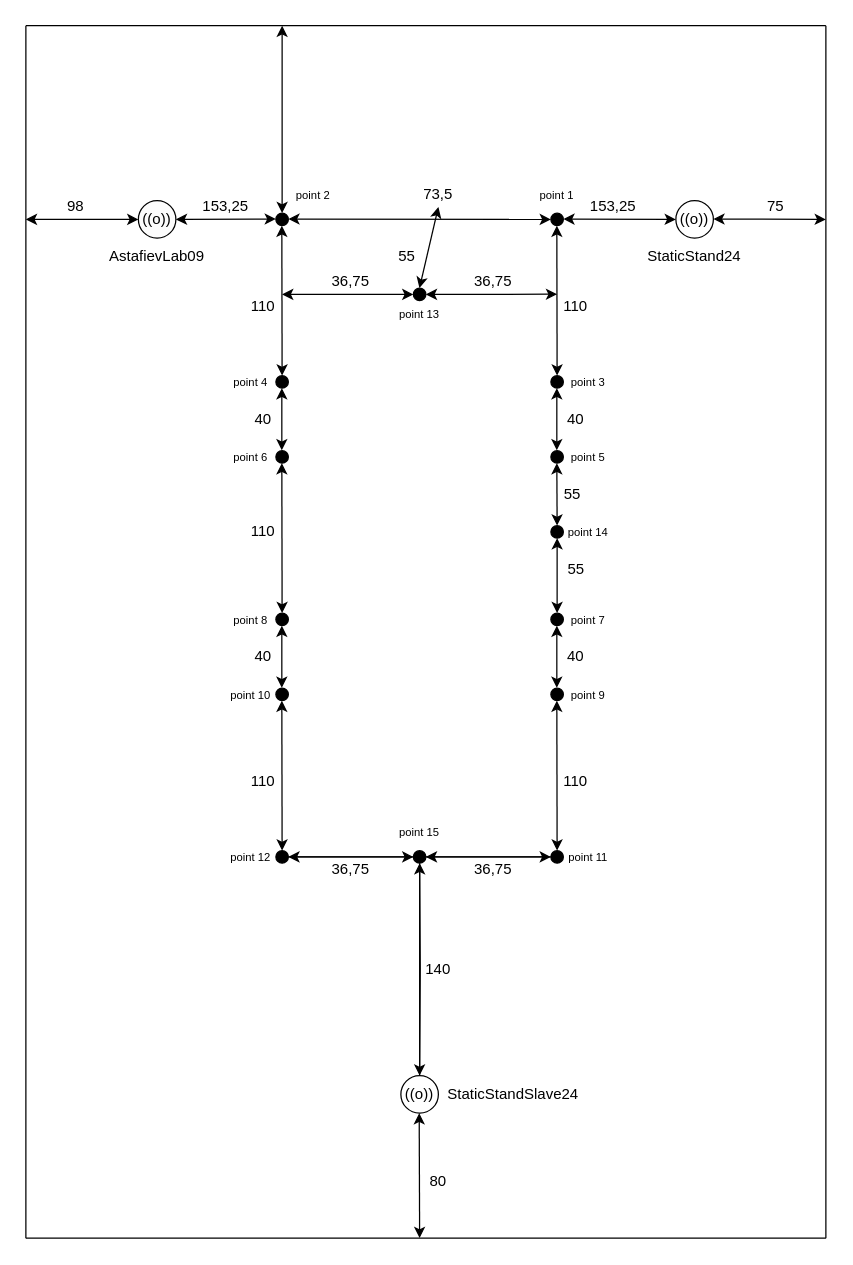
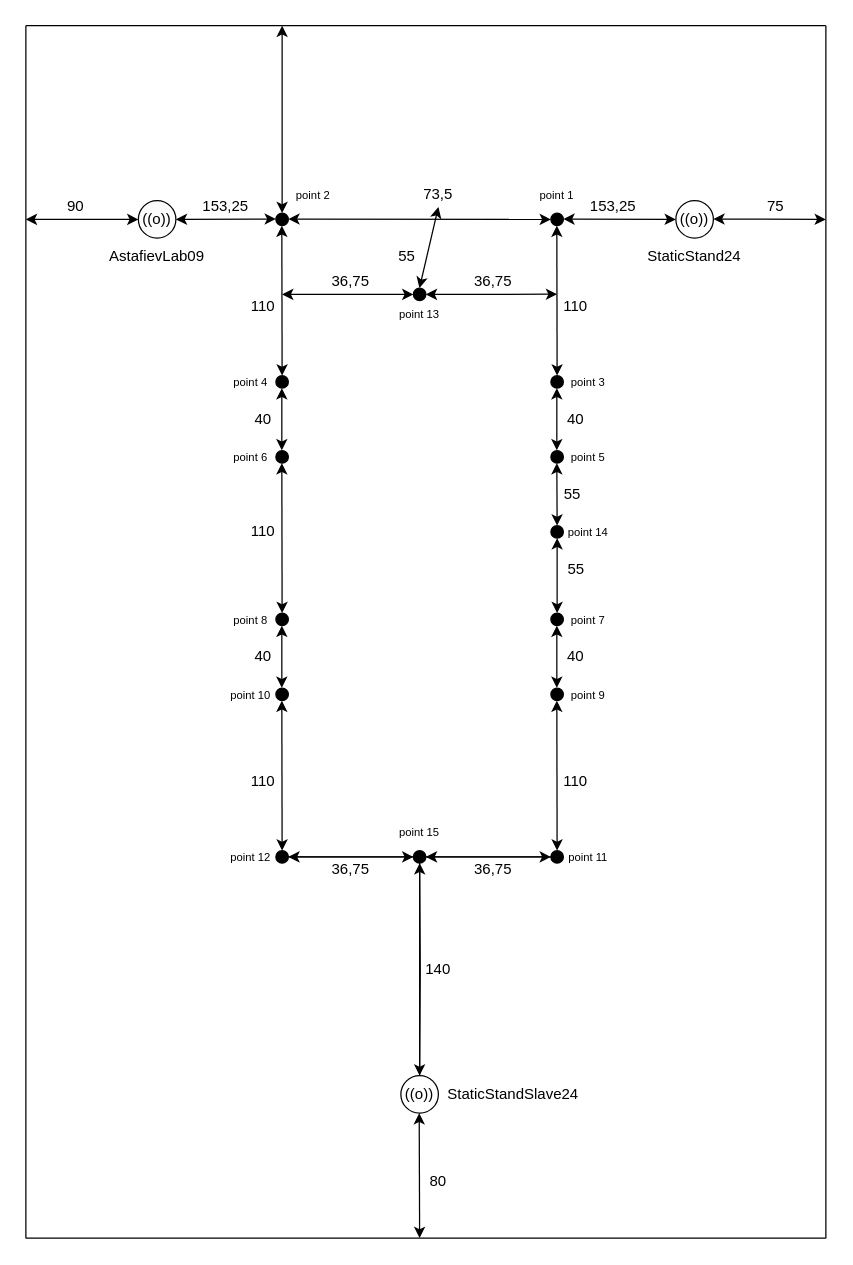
  <mxCell id="0" />
  <mxCell id="1" parent="0" />
  <mxCell id="2" value="" style="endArrow=classic;startArrow=classic;html=1;rounded=0;" edge="1" parent="1"><mxGeometry width="50" height="50" relative="1" as="geometry"><mxPoint x="140" y="175" as="sourcePoint" /><mxPoint x="220" y="174.71" as="targetPoint" /></mxGeometry></mxCell>
  <mxCell id="3" value="" style="endArrow=classic;startArrow=classic;html=1;rounded=0;" edge="1" parent="1"><mxGeometry width="50" height="50" relative="1" as="geometry"><mxPoint x="230" y="174.71" as="sourcePoint" /><mxPoint x="440" y="175" as="targetPoint" /></mxGeometry></mxCell>
  <mxCell id="4" value="" style="endArrow=classic;startArrow=classic;html=1;rounded=0;" edge="1" parent="1"><mxGeometry width="50" height="50" relative="1" as="geometry"><mxPoint x="450" y="174.76" as="sourcePoint" /><mxPoint x="540" y="175" as="targetPoint" /></mxGeometry></mxCell>
  <mxCell id="5" value="" style="endArrow=classic;startArrow=classic;html=1;rounded=0;entryX=0;entryY=0.5;entryDx=0;entryDy=0;" edge="1" parent="1"><mxGeometry width="50" height="50" relative="1" as="geometry"><mxPoint x="20" y="175" as="sourcePoint" /><mxPoint x="110" y="175" as="targetPoint" /></mxGeometry></mxCell>
  <mxCell id="6" value="" style="endArrow=classic;startArrow=classic;html=1;rounded=0;" edge="1" parent="1"><mxGeometry width="50" height="50" relative="1" as="geometry"><mxPoint x="570" y="174.71" as="sourcePoint" /><mxPoint x="660" y="175" as="targetPoint" /></mxGeometry></mxCell>
  <mxCell id="7" value="((о))" style="ellipse;whiteSpace=wrap;html=1;aspect=fixed;fillColor=#FCFCFC;" vertex="1" parent="1"><mxGeometry x="110" y="160" width="30" height="30" as="geometry" /></mxCell>
  <mxCell id="8" value="" style="ellipse;whiteSpace=wrap;html=1;aspect=fixed;fillColor=#000000;" vertex="1" parent="1"><mxGeometry x="220" y="170" width="10" height="10" as="geometry" /></mxCell>
  <mxCell id="9" value="((о))" style="ellipse;whiteSpace=wrap;html=1;aspect=fixed;fillColor=#FFFFFF;" vertex="1" parent="1"><mxGeometry x="540" y="160" width="30" height="30" as="geometry" /></mxCell>
  <mxCell id="10" value="" style="ellipse;whiteSpace=wrap;html=1;aspect=fixed;fillColor=#000000;" vertex="1" parent="1"><mxGeometry x="220" y="360" width="10" height="10" as="geometry" /></mxCell>
  <mxCell id="11" value="" style="ellipse;whiteSpace=wrap;html=1;aspect=fixed;fillColor=#000000;" vertex="1" parent="1"><mxGeometry x="440" y="170" width="10" height="10" as="geometry" /></mxCell>
  <mxCell id="12" value="" style="endArrow=classic;startArrow=classic;html=1;rounded=0;" edge="1" parent="1"><mxGeometry width="50" height="50" relative="1" as="geometry"><mxPoint x="224.76" y="310" as="sourcePoint" /><mxPoint x="224.76" y="359.71" as="targetPoint" /></mxGeometry></mxCell>
  <mxCell id="13" value="" style="endArrow=classic;startArrow=classic;html=1;rounded=0;" edge="1" parent="1"><mxGeometry width="50" height="50" relative="1" as="geometry"><mxPoint x="444.76" y="310" as="sourcePoint" /><mxPoint x="444.76" y="359.71" as="targetPoint" /></mxGeometry></mxCell>
  <mxCell id="14" value="" style="endArrow=classic;startArrow=classic;html=1;rounded=0;" edge="1" parent="1"><mxGeometry width="50" height="50" relative="1" as="geometry"><mxPoint x="224.76" y="180" as="sourcePoint" /><mxPoint x="225" y="300" as="targetPoint" /></mxGeometry></mxCell>
  <mxCell id="15" value="" style="ellipse;whiteSpace=wrap;html=1;aspect=fixed;fillColor=#000000;" vertex="1" parent="1"><mxGeometry x="440" y="360" width="10" height="10" as="geometry" /></mxCell>
  <mxCell id="16" value="" style="endArrow=classic;startArrow=classic;html=1;rounded=0;" edge="1" parent="1"><mxGeometry width="50" height="50" relative="1" as="geometry"><mxPoint x="444.76" y="180" as="sourcePoint" /><mxPoint x="445" y="300" as="targetPoint" /></mxGeometry></mxCell>
  <mxCell id="17" value="" style="ellipse;whiteSpace=wrap;html=1;aspect=fixed;fillColor=#000000;" vertex="1" parent="1"><mxGeometry x="440" y="300" width="10" height="10" as="geometry" /></mxCell>
  <mxCell id="18" value="" style="ellipse;whiteSpace=wrap;html=1;aspect=fixed;fillColor=#000000;" vertex="1" parent="1"><mxGeometry x="220" y="300" width="10" height="10" as="geometry" /></mxCell>
  <mxCell id="19" value="" style="endArrow=classic;startArrow=classic;html=1;rounded=0;" edge="1" parent="1"><mxGeometry width="50" height="50" relative="1" as="geometry"><mxPoint x="224.76" y="370" as="sourcePoint" /><mxPoint x="225" y="490" as="targetPoint" /></mxGeometry></mxCell>
  <mxCell id="20" value="" style="endArrow=classic;startArrow=classic;html=1;rounded=0;" edge="1" parent="1" source="89"><mxGeometry width="50" height="50" relative="1" as="geometry"><mxPoint x="444.76" y="370" as="sourcePoint" /><mxPoint x="445" y="490" as="targetPoint" /></mxGeometry></mxCell>
  <mxCell id="21" value="" style="ellipse;whiteSpace=wrap;html=1;aspect=fixed;fillColor=#000000;" vertex="1" parent="1"><mxGeometry x="440" y="490" width="10" height="10" as="geometry" /></mxCell>
  <mxCell id="22" value="" style="ellipse;whiteSpace=wrap;html=1;aspect=fixed;fillColor=#000000;" vertex="1" parent="1"><mxGeometry x="220" y="490" width="10" height="10" as="geometry" /></mxCell>
  <mxCell id="23" style="rounded=0;orthogonalLoop=1;jettySize=auto;html=1;exitX=1;exitY=0.5;exitDx=0;exitDy=0;entryX=0;entryY=0.5;entryDx=0;entryDy=0;" edge="1" parent="1" source="24" target="34"><mxGeometry relative="1" as="geometry" /></mxCell>
  <mxCell id="24" value="" style="ellipse;whiteSpace=wrap;html=1;aspect=fixed;fillColor=#000000;" vertex="1" parent="1"><mxGeometry x="220" y="680" width="10" height="10" as="geometry" /></mxCell>
  <mxCell id="25" value="" style="endArrow=classic;startArrow=classic;html=1;rounded=0;" edge="1" parent="1"><mxGeometry width="50" height="50" relative="1" as="geometry"><mxPoint x="224.76" y="500" as="sourcePoint" /><mxPoint x="224.76" y="549.71" as="targetPoint" /></mxGeometry></mxCell>
  <mxCell id="26" style="edgeStyle=orthogonalEdgeStyle;rounded=0;orthogonalLoop=1;jettySize=auto;html=1;exitX=0.5;exitY=0;exitDx=0;exitDy=0;entryX=0.5;entryY=1;entryDx=0;entryDy=0;" edge="1" parent="1" target="34"><mxGeometry relative="1" as="geometry"><mxPoint x="335" y="860" as="sourcePoint" /></mxGeometry></mxCell>
  <mxCell id="27" value="" style="endArrow=classic;startArrow=classic;html=1;rounded=0;" edge="1" parent="1"><mxGeometry width="50" height="50" relative="1" as="geometry"><mxPoint x="224.76" y="560" as="sourcePoint" /><mxPoint x="225" y="680" as="targetPoint" /></mxGeometry></mxCell>
  <mxCell id="28" value="" style="ellipse;whiteSpace=wrap;html=1;aspect=fixed;fillColor=#000000;" vertex="1" parent="1"><mxGeometry x="220" y="550" width="10" height="10" as="geometry" /></mxCell>
  <mxCell id="29" value="" style="ellipse;whiteSpace=wrap;html=1;aspect=fixed;fillColor=#000000;" vertex="1" parent="1"><mxGeometry x="440" y="550" width="10" height="10" as="geometry" /></mxCell>
  <mxCell id="30" value="" style="endArrow=classic;startArrow=classic;html=1;rounded=0;" edge="1" parent="1"><mxGeometry width="50" height="50" relative="1" as="geometry"><mxPoint x="444.76" y="500" as="sourcePoint" /><mxPoint x="444.76" y="549.71" as="targetPoint" /></mxGeometry></mxCell>
  <mxCell id="31" style="edgeStyle=orthogonalEdgeStyle;rounded=0;orthogonalLoop=1;jettySize=auto;html=1;exitX=0;exitY=0.5;exitDx=0;exitDy=0;entryX=1;entryY=0.5;entryDx=0;entryDy=0;" edge="1" parent="1" source="34" target="24"><mxGeometry relative="1" as="geometry" /></mxCell>
  <mxCell id="32" style="edgeStyle=orthogonalEdgeStyle;rounded=0;orthogonalLoop=1;jettySize=auto;html=1;exitX=1;exitY=0.5;exitDx=0;exitDy=0;entryX=0;entryY=0.5;entryDx=0;entryDy=0;" edge="1" parent="1" source="34" target="37"><mxGeometry relative="1" as="geometry" /></mxCell>
  <mxCell id="33" style="edgeStyle=orthogonalEdgeStyle;rounded=0;orthogonalLoop=1;jettySize=auto;html=1;exitX=0.5;exitY=1;exitDx=0;exitDy=0;entryX=0.5;entryY=0;entryDx=0;entryDy=0;" edge="1" parent="1" source="39"><mxGeometry relative="1" as="geometry"><mxPoint x="335" y="860" as="targetPoint" /></mxGeometry></mxCell>
  <mxCell id="34" value="" style="ellipse;whiteSpace=wrap;html=1;aspect=fixed;fillColor=#000000;" vertex="1" parent="1"><mxGeometry x="330" y="680" width="10" height="10" as="geometry" /></mxCell>
  <mxCell id="35" value="" style="endArrow=classic;startArrow=classic;html=1;rounded=0;" edge="1" parent="1"><mxGeometry width="50" height="50" relative="1" as="geometry"><mxPoint x="444.76" y="560" as="sourcePoint" /><mxPoint x="445" y="680" as="targetPoint" /></mxGeometry></mxCell>
  <mxCell id="36" style="edgeStyle=orthogonalEdgeStyle;rounded=0;orthogonalLoop=1;jettySize=auto;html=1;exitX=0;exitY=0.5;exitDx=0;exitDy=0;entryX=1;entryY=0.5;entryDx=0;entryDy=0;" edge="1" parent="1" source="37" target="34"><mxGeometry relative="1" as="geometry" /></mxCell>
  <mxCell id="37" value="" style="ellipse;whiteSpace=wrap;html=1;aspect=fixed;fillColor=#000000;" vertex="1" parent="1"><mxGeometry x="440" y="680" width="10" height="10" as="geometry" /></mxCell>
  <mxCell id="38" value="" style="edgeStyle=orthogonalEdgeStyle;rounded=0;orthogonalLoop=1;jettySize=auto;html=1;exitX=0.5;exitY=1;exitDx=0;exitDy=0;entryX=0.5;entryY=0;entryDx=0;entryDy=0;" edge="1" parent="1" source="34" target="39"><mxGeometry relative="1" as="geometry"><mxPoint x="335" y="690" as="sourcePoint" /><mxPoint x="335" y="860" as="targetPoint" /></mxGeometry></mxCell>
  <mxCell id="39" value="((о))" style="ellipse;whiteSpace=wrap;html=1;aspect=fixed;fillColor=#FFFFFF;" vertex="1" parent="1"><mxGeometry x="320" y="860" width="30" height="30" as="geometry" /></mxCell>
  <mxCell id="40" value="" style="endArrow=none;html=1;rounded=0;" edge="1" parent="1"><mxGeometry width="50" height="50" relative="1" as="geometry"><mxPoint x="20" y="990" as="sourcePoint" /><mxPoint x="660" y="990" as="targetPoint" /></mxGeometry></mxCell>
  <mxCell id="41" value="" style="endArrow=none;html=1;rounded=0;" edge="1" parent="1"><mxGeometry width="50" height="50" relative="1" as="geometry"><mxPoint x="20" y="20" as="sourcePoint" /><mxPoint x="660" y="20" as="targetPoint" /></mxGeometry></mxCell>
  <mxCell id="42" value="" style="endArrow=none;html=1;rounded=0;" edge="1" parent="1"><mxGeometry width="50" height="50" relative="1" as="geometry"><mxPoint x="660" y="20" as="sourcePoint" /><mxPoint x="660" y="990" as="targetPoint" /></mxGeometry></mxCell>
  <mxCell id="43" value="" style="endArrow=none;html=1;rounded=0;" edge="1" parent="1"><mxGeometry width="50" height="50" relative="1" as="geometry"><mxPoint x="20" y="20" as="sourcePoint" /><mxPoint x="20" y="990" as="targetPoint" /></mxGeometry></mxCell>
  <mxCell id="44" value="" style="endArrow=classic;startArrow=classic;html=1;rounded=0;" edge="1" parent="1"><mxGeometry width="50" height="50" relative="1" as="geometry"><mxPoint x="334.66" y="890" as="sourcePoint" /><mxPoint x="335" y="990" as="targetPoint" /></mxGeometry></mxCell>
  <mxCell id="45" value="110" style="text;html=1;align=center;verticalAlign=middle;whiteSpace=wrap;rounded=0;" vertex="1" parent="1"><mxGeometry x="195" y="240" width="30" height="10" as="geometry" /></mxCell>
  <mxCell id="46" value="110" style="text;html=1;align=center;verticalAlign=middle;whiteSpace=wrap;rounded=0;" vertex="1" parent="1"><mxGeometry x="430" y="610" width="60" height="30" as="geometry" /></mxCell>
  <mxCell id="47" value="110" style="text;html=1;align=center;verticalAlign=middle;whiteSpace=wrap;rounded=0;" vertex="1" parent="1"><mxGeometry x="180" y="610" width="60" height="30" as="geometry" /></mxCell>
  <mxCell id="48" value="55" style="text;html=1;align=center;verticalAlign=middle;whiteSpace=wrap;rounded=0;" vertex="1" parent="1"><mxGeometry x="440" y="390" width="35" height="10" as="geometry" /></mxCell>
  <mxCell id="49" value="110" style="text;html=1;align=center;verticalAlign=middle;whiteSpace=wrap;rounded=0;" vertex="1" parent="1"><mxGeometry x="180" y="410" width="60" height="30" as="geometry" /></mxCell>
  <mxCell id="50" value="110" style="text;html=1;align=center;verticalAlign=middle;whiteSpace=wrap;rounded=0;" vertex="1" parent="1"><mxGeometry x="430" y="230" width="60" height="30" as="geometry" /></mxCell>
  <mxCell id="51" value="40" style="text;html=1;align=center;verticalAlign=middle;whiteSpace=wrap;rounded=0;" vertex="1" parent="1"><mxGeometry x="180" y="320" width="60" height="30" as="geometry" /></mxCell>
  <mxCell id="52" value="40" style="text;html=1;align=center;verticalAlign=middle;whiteSpace=wrap;rounded=0;" vertex="1" parent="1"><mxGeometry x="430" y="320" width="60" height="30" as="geometry" /></mxCell>
  <mxCell id="53" value="40" style="text;html=1;align=center;verticalAlign=middle;whiteSpace=wrap;rounded=0;" vertex="1" parent="1"><mxGeometry x="180" y="510" width="60" height="30" as="geometry" /></mxCell>
  <mxCell id="54" value="40" style="text;html=1;align=center;verticalAlign=middle;whiteSpace=wrap;rounded=0;" vertex="1" parent="1"><mxGeometry x="430" y="510" width="60" height="30" as="geometry" /></mxCell>
  <mxCell id="55" value="73,5" style="text;html=1;align=center;verticalAlign=middle;whiteSpace=wrap;rounded=0;" vertex="1" parent="1"><mxGeometry x="320" y="145" width="60" height="20" as="geometry" /></mxCell>
  <mxCell id="56" value="36,75" style="text;html=1;align=center;verticalAlign=middle;whiteSpace=wrap;rounded=0;" vertex="1" parent="1"><mxGeometry x="250" y="680" width="60" height="30" as="geometry" /></mxCell>
  <mxCell id="57" value="36,75" style="text;html=1;align=center;verticalAlign=middle;whiteSpace=wrap;rounded=0;" vertex="1" parent="1"><mxGeometry x="363.5" y="680" width="60" height="30" as="geometry" /></mxCell>
  <mxCell id="58" value="140" style="text;html=1;align=center;verticalAlign=middle;whiteSpace=wrap;rounded=0;" vertex="1" parent="1"><mxGeometry x="320" y="760" width="60" height="30" as="geometry" /></mxCell>
  <mxCell id="59" value="80" style="text;html=1;align=center;verticalAlign=middle;whiteSpace=wrap;rounded=0;" vertex="1" parent="1"><mxGeometry x="320" y="930" width="60" height="30" as="geometry" /></mxCell>
  <mxCell id="60" value="153,25" style="text;html=1;align=center;verticalAlign=middle;whiteSpace=wrap;rounded=0;" vertex="1" parent="1"><mxGeometry x="150" y="150" width="60" height="30" as="geometry" /></mxCell>
  <mxCell id="61" value="153,25" style="text;html=1;align=center;verticalAlign=middle;whiteSpace=wrap;rounded=0;" vertex="1" parent="1"><mxGeometry x="460" y="150" width="60" height="30" as="geometry" /></mxCell>
  <mxCell id="62" value="75" style="text;html=1;align=center;verticalAlign=middle;whiteSpace=wrap;rounded=0;" vertex="1" parent="1"><mxGeometry x="590" y="150" width="60" height="30" as="geometry" /></mxCell>
- <mxCell id="63" value="98" style="text;html=1;align=center;verticalAlign=middle;whiteSpace=wrap;rounded=0;" vertex="1" parent="1"><mxGeometry x="30" y="150" width="60" height="30" as="geometry" /></mxCell>
+ <mxCell id="63" value="90" style="text;html=1;align=center;verticalAlign=middle;whiteSpace=wrap;rounded=0;" vertex="1" parent="1"><mxGeometry x="30" y="150" width="60" height="30" as="geometry" /></mxCell>
  <mxCell id="64" value="AstafievLab09" style="text;html=1;align=center;verticalAlign=middle;whiteSpace=wrap;rounded=0;" vertex="1" parent="1"><mxGeometry x="95" y="190" width="60" height="30" as="geometry" /></mxCell>
  <mxCell id="65" value="StaticStand24" style="text;html=1;align=center;verticalAlign=middle;whiteSpace=wrap;rounded=0;" vertex="1" parent="1"><mxGeometry x="525" y="190" width="60" height="30" as="geometry" /></mxCell>
  <mxCell id="66" value="StaticStandSlave24" style="text;html=1;align=center;verticalAlign=middle;whiteSpace=wrap;rounded=0;" vertex="1" parent="1"><mxGeometry x="380" y="860" width="60" height="30" as="geometry" /></mxCell>
  <mxCell id="67" value="" style="endArrow=classic;startArrow=classic;html=1;rounded=0;exitX=0.5;exitY=0;exitDx=0;exitDy=0;" edge="1" parent="1" source="8"><mxGeometry width="50" height="50" relative="1" as="geometry"><mxPoint x="110" y="100" as="sourcePoint" /><mxPoint x="225" y="20" as="targetPoint" /></mxGeometry></mxCell>
  <mxCell id="68" value="&lt;font style=&quot;font-size: 9px;&quot;&gt;point 1&lt;/font&gt;" style="text;html=1;align=center;verticalAlign=middle;whiteSpace=wrap;rounded=0;" vertex="1" parent="1"><mxGeometry x="415" y="140" width="60" height="30" as="geometry" /></mxCell>
  <mxCell id="69" value="&lt;font style=&quot;font-size: 9px;&quot;&gt;point 2&lt;/font&gt;" style="text;html=1;align=center;verticalAlign=middle;whiteSpace=wrap;rounded=0;" vertex="1" parent="1"><mxGeometry x="220" y="140" width="60" height="30" as="geometry" /></mxCell>
  <mxCell id="70" value="&lt;font style=&quot;font-size: 9px;&quot;&gt;point 3&lt;/font&gt;" style="text;html=1;align=center;verticalAlign=middle;whiteSpace=wrap;rounded=0;" vertex="1" parent="1"><mxGeometry x="440" y="290" width="60" height="30" as="geometry" /></mxCell>
  <mxCell id="71" value="&lt;font style=&quot;font-size: 9px;&quot;&gt;point 4&lt;/font&gt;" style="text;html=1;align=center;verticalAlign=middle;whiteSpace=wrap;rounded=0;" vertex="1" parent="1"><mxGeometry x="170" y="290" width="60" height="30" as="geometry" /></mxCell>
  <mxCell id="72" value="&lt;font style=&quot;font-size: 9px;&quot;&gt;point 5&lt;/font&gt;" style="text;html=1;align=center;verticalAlign=middle;whiteSpace=wrap;rounded=0;" vertex="1" parent="1"><mxGeometry x="450" y="350" width="40" height="30" as="geometry" /></mxCell>
  <mxCell id="73" value="&lt;font style=&quot;font-size: 9px;&quot;&gt;point 6&lt;/font&gt;" style="text;html=1;align=center;verticalAlign=middle;whiteSpace=wrap;rounded=0;" vertex="1" parent="1"><mxGeometry x="170" y="350" width="60" height="30" as="geometry" /></mxCell>
  <mxCell id="74" value="&lt;font style=&quot;font-size: 9px;&quot;&gt;point 7&lt;/font&gt;" style="text;html=1;align=center;verticalAlign=middle;whiteSpace=wrap;rounded=0;" vertex="1" parent="1"><mxGeometry x="440" y="480" width="60" height="30" as="geometry" /></mxCell>
  <mxCell id="75" value="&lt;font style=&quot;font-size: 9px;&quot;&gt;point 8&lt;/font&gt;" style="text;html=1;align=center;verticalAlign=middle;whiteSpace=wrap;rounded=0;" vertex="1" parent="1"><mxGeometry x="170" y="480" width="60" height="30" as="geometry" /></mxCell>
  <mxCell id="76" value="&lt;font style=&quot;font-size: 9px;&quot;&gt;point 9&lt;/font&gt;" style="text;html=1;align=center;verticalAlign=middle;whiteSpace=wrap;rounded=0;" vertex="1" parent="1"><mxGeometry x="440" y="540" width="60" height="30" as="geometry" /></mxCell>
  <mxCell id="77" value="&lt;font style=&quot;font-size: 9px;&quot;&gt;point 10&lt;/font&gt;" style="text;html=1;align=center;verticalAlign=middle;whiteSpace=wrap;rounded=0;" vertex="1" parent="1"><mxGeometry x="170" y="540" width="60" height="30" as="geometry" /></mxCell>
  <mxCell id="78" value="&lt;font style=&quot;font-size: 9px;&quot;&gt;point 11&lt;/font&gt;" style="text;html=1;align=center;verticalAlign=middle;whiteSpace=wrap;rounded=0;" vertex="1" parent="1"><mxGeometry x="440" y="670" width="60" height="30" as="geometry" /></mxCell>
  <mxCell id="79" value="&lt;font style=&quot;font-size: 9px;&quot;&gt;point 12&lt;/font&gt;" style="text;html=1;align=center;verticalAlign=middle;whiteSpace=wrap;rounded=0;" vertex="1" parent="1"><mxGeometry x="170" y="670" width="60" height="30" as="geometry" /></mxCell>
  <mxCell id="80" value="" style="ellipse;whiteSpace=wrap;html=1;aspect=fixed;fillColor=#000000;" vertex="1" parent="1"><mxGeometry x="330" y="230" width="10" height="10" as="geometry" /></mxCell>
  <mxCell id="81" value="&lt;font style=&quot;font-size: 9px;&quot;&gt;point 13&lt;/font&gt;" style="text;html=1;align=center;verticalAlign=middle;whiteSpace=wrap;rounded=0;" vertex="1" parent="1"><mxGeometry x="305" y="240" width="60" height="20" as="geometry" /></mxCell>
  <mxCell id="82" value="" style="endArrow=classic;startArrow=classic;html=1;rounded=0;entryX=0;entryY=0.5;entryDx=0;entryDy=0;" edge="1" parent="1" target="80"><mxGeometry width="50" height="50" relative="1" as="geometry"><mxPoint x="225" y="235" as="sourcePoint" /><mxPoint x="320" y="235" as="targetPoint" /></mxGeometry></mxCell>
  <mxCell id="83" value="" style="endArrow=classic;startArrow=classic;html=1;rounded=0;exitX=1;exitY=0.5;exitDx=0;exitDy=0;" edge="1" parent="1" source="80"><mxGeometry width="50" height="50" relative="1" as="geometry"><mxPoint x="345" y="235.12" as="sourcePoint" /><mxPoint x="445" y="234.88" as="targetPoint" /></mxGeometry></mxCell>
  <mxCell id="84" value="" style="endArrow=classic;startArrow=classic;html=1;rounded=0;entryX=0.5;entryY=1;entryDx=0;entryDy=0;" edge="1" parent="1" target="55"><mxGeometry width="50" height="50" relative="1" as="geometry"><mxPoint x="334.88" y="230" as="sourcePoint" /><mxPoint x="335.12" y="180" as="targetPoint" /></mxGeometry></mxCell>
  <mxCell id="85" value="55" style="text;html=1;align=center;verticalAlign=middle;whiteSpace=wrap;rounded=0;" vertex="1" parent="1"><mxGeometry x="305" y="195" width="40" height="20" as="geometry" /></mxCell>
  <mxCell id="86" value="36,75" style="text;html=1;align=center;verticalAlign=middle;whiteSpace=wrap;rounded=0;" vertex="1" parent="1"><mxGeometry x="250" y="210" width="60" height="30" as="geometry" /></mxCell>
  <mxCell id="87" value="36,75" style="text;html=1;align=center;verticalAlign=middle;whiteSpace=wrap;rounded=0;" vertex="1" parent="1"><mxGeometry x="363.5" y="210" width="60" height="30" as="geometry" /></mxCell>
  <mxCell id="88" value="" style="endArrow=classic;startArrow=classic;html=1;rounded=0;" edge="1" parent="1" target="89"><mxGeometry width="50" height="50" relative="1" as="geometry"><mxPoint x="444.76" y="370" as="sourcePoint" /><mxPoint x="445" y="490" as="targetPoint" /></mxGeometry></mxCell>
  <mxCell id="89" value="" style="ellipse;whiteSpace=wrap;html=1;aspect=fixed;fillColor=#000000;" vertex="1" parent="1"><mxGeometry x="440" y="420" width="10" height="10" as="geometry" /></mxCell>
  <mxCell id="90" value="&lt;font style=&quot;font-size: 9px;&quot;&gt;point 14&lt;/font&gt;" style="text;html=1;align=center;verticalAlign=middle;whiteSpace=wrap;rounded=0;" vertex="1" parent="1"><mxGeometry x="450" y="410" width="40" height="30" as="geometry" /></mxCell>
  <mxCell id="91" value="55" style="text;html=1;align=center;verticalAlign=middle;whiteSpace=wrap;rounded=0;" vertex="1" parent="1"><mxGeometry x="442.5" y="450" width="35" height="10" as="geometry" /></mxCell>
  <mxCell id="92" value="&lt;font style=&quot;font-size: 9px;&quot;&gt;point 15&lt;/font&gt;" style="text;html=1;align=center;verticalAlign=middle;whiteSpace=wrap;rounded=0;" vertex="1" parent="1"><mxGeometry x="305" y="650" width="60" height="30" as="geometry" /></mxCell>
